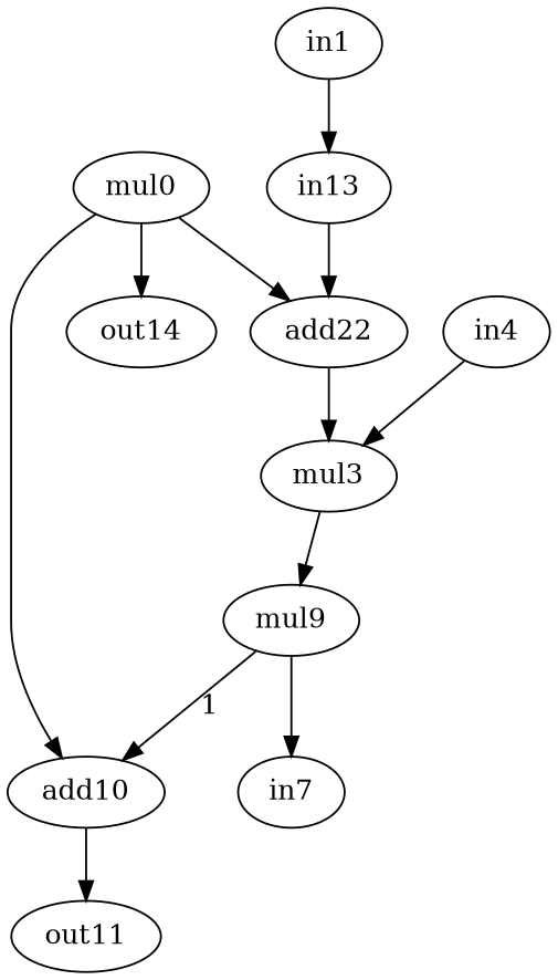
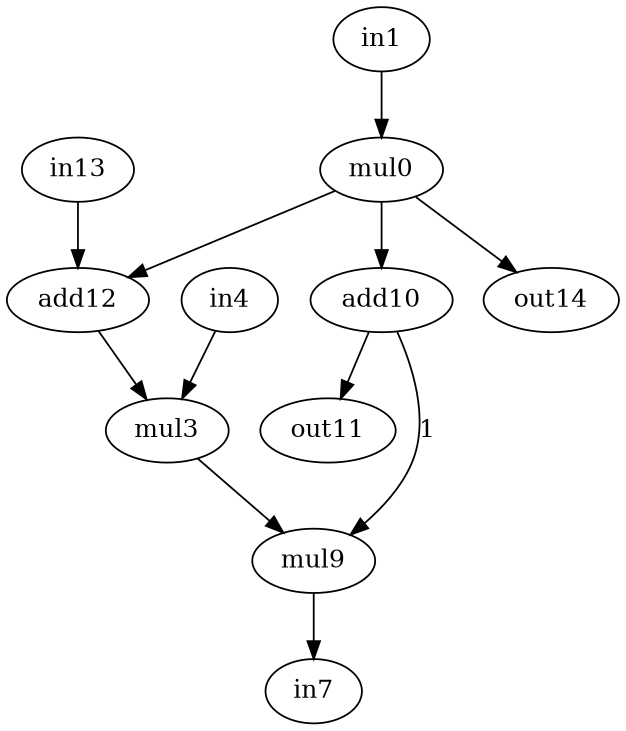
  strict digraph {
    node [alap=2 asap=0 op=in]
    edge [port=0 w=0]
    n1 [asap=2 label=mul0 op=mul]
    n2 [alap=4 asap=4 label=add10 op=add]
    n3 [alap=3 asap=3 label=out14 op=out]
-   n4 [alap=1 asap=1 label=add22 op=addi value=2]
+   n4 [alap=1 asap=1 label=add12 op=addi value=2]
    n5 [alap=5 asap=5 label=out11 op=out]
    n6 [alap=1 label=in1]
    n7 [asap=2 label=mul3 op=mul]
    n8 [alap=3 asap=3 label=mul9 op=mul]
    n9 [label=in7]
    n10 [alap=1 label=in4]
    n11 [alap=0 label=in13]
    n1 -> n2
    n1 -> n3
    n1 -> n4 [port=1]
    n2 -> n5
    n4 -> n7 [port=1]
-   n6 -> n11
+   n6 -> n1
    n7 -> n8
-   n8 -> n2 [label=1 port=1 w=1]
+   n2 -> n8 [label=1 port=1 w=1]
    n8 -> n9 [port=1]
    n10 -> n7
    n11 -> n4
  }
